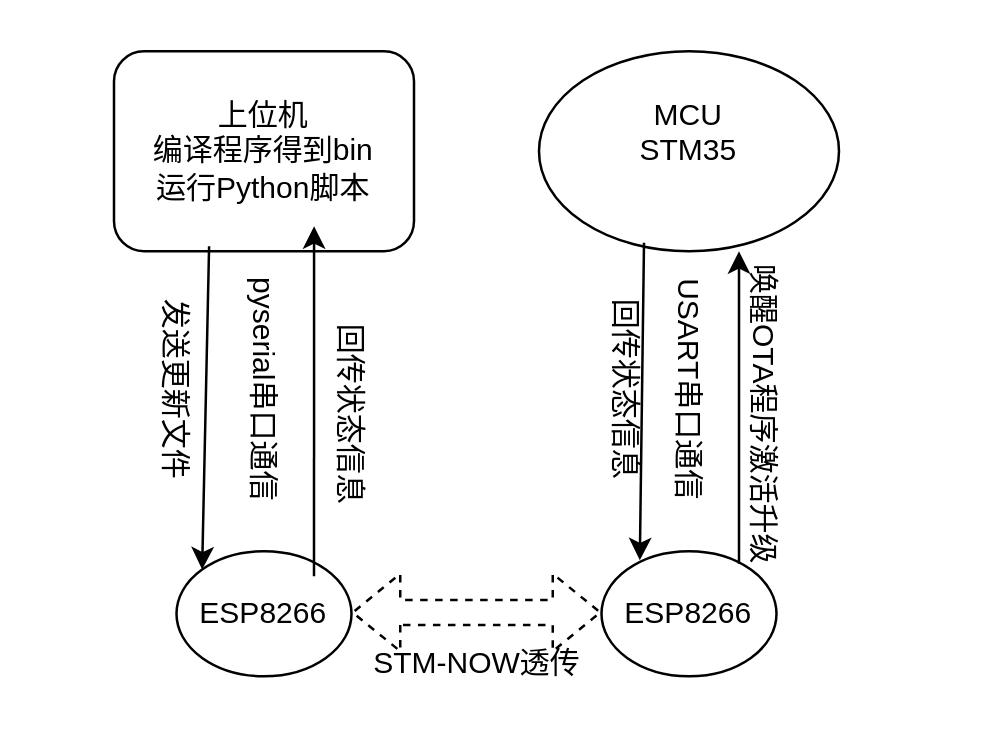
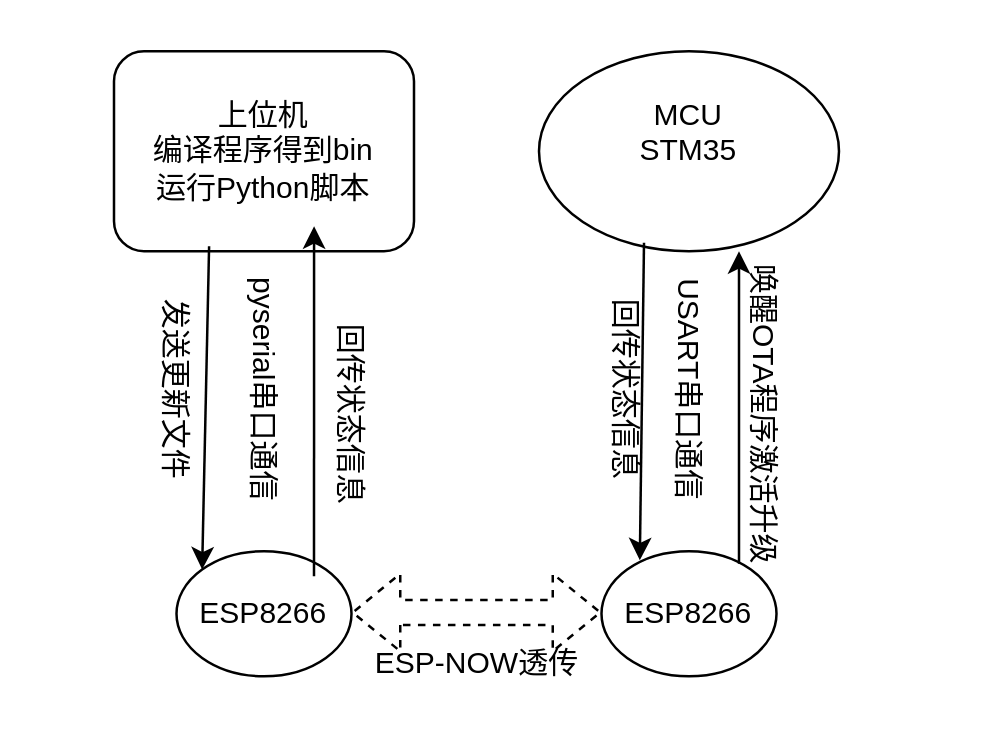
  <mxCell id="0" />
  <mxCell id="1" parent="0" />
  <mxCell id="2" value="上位机&lt;div&gt;编译程序得到bin&lt;br&gt;&lt;div&gt;运行Python脚本&lt;/div&gt;&lt;/div&gt;" style="whiteSpace=wrap;html=1;rounded=1;" vertex="1" parent="1"><mxGeometry x="45" y="20" width="120" height="80" as="geometry" /></mxCell>
  <mxCell id="3" value="ESP8266" style="ellipse;whiteSpace=wrap;html=1;" vertex="1" parent="1"><mxGeometry x="70" y="220" width="70" height="50" as="geometry" /></mxCell>
  <mxCell id="4" value="pyserial串口通信" style="text;html=1;align=center;verticalAlign=middle;resizable=0;points=[];autosize=1;strokeColor=none;fillColor=none;flipV=1;flipH=1;rotation=90;" vertex="1" parent="1"><mxGeometry x="50" y="140" width="110" height="30" as="geometry" /></mxCell>
  <mxCell id="5" value="" style="endArrow=classic;html=1;rounded=0;entryX=0.667;entryY=0.875;entryDx=0;entryDy=0;entryPerimeter=0;" edge="1" parent="1" target="2"><mxGeometry width="50" height="50" relative="1" as="geometry"><mxPoint x="125" y="230" as="sourcePoint" /><mxPoint x="165" y="90" as="targetPoint" /></mxGeometry></mxCell>
  <mxCell id="6" value="回传状态信息" style="text;html=1;align=center;verticalAlign=middle;resizable=0;points=[];autosize=1;strokeColor=none;fillColor=none;flipV=1;flipH=1;rotation=90;" vertex="1" parent="1"><mxGeometry x="90" y="150" width="100" height="30" as="geometry" /></mxCell>
  <mxCell id="7" value="" style="endArrow=classic;html=1;rounded=0;entryX=0;entryY=0;entryDx=0;entryDy=0;exitX=0.317;exitY=0.975;exitDx=0;exitDy=0;exitPerimeter=0;" edge="1" parent="1" source="2" target="3"><mxGeometry width="50" height="50" relative="1" as="geometry"><mxPoint x="85" y="90" as="sourcePoint" /><mxPoint x="85" y="150" as="targetPoint" /></mxGeometry></mxCell>
  <mxCell id="8" value="发送更新文件" style="text;html=1;align=center;verticalAlign=middle;resizable=0;points=[];autosize=1;strokeColor=none;fillColor=none;flipV=1;flipH=1;rotation=90;" vertex="1" parent="1"><mxGeometry x="20" y="140" width="100" height="30" as="geometry" /></mxCell>
  <mxCell id="9" value="ESP8266" style="ellipse;whiteSpace=wrap;html=1;" vertex="1" parent="1"><mxGeometry x="240" y="220" width="70" height="50" as="geometry" /></mxCell>
- <mxCell id="10" value="STM-NOW透传" style="text;html=1;align=center;verticalAlign=middle;resizable=0;points=[];autosize=1;strokeColor=none;fillColor=none;" vertex="1" parent="1"><mxGeometry x="140" y="250" width="100" height="30" as="geometry" /></mxCell>
+ <mxCell id="10" value="ESP-NOW透传" style="text;html=1;align=center;verticalAlign=middle;resizable=0;points=[];autosize=1;strokeColor=none;fillColor=none;" vertex="1" parent="1"><mxGeometry x="140" y="250" width="100" height="30" as="geometry" /></mxCell>
  <mxCell id="11" value="" style="shape=flexArrow;endArrow=classic;startArrow=classic;html=1;rounded=0;dashed=1;" edge="1" parent="1"><mxGeometry width="100" height="100" relative="1" as="geometry"><mxPoint x="140" y="244.5" as="sourcePoint" /><mxPoint x="240" y="244.5" as="targetPoint" /></mxGeometry></mxCell>
  <mxCell id="12" value="MCU&lt;div&gt;STM35&lt;/div&gt;&lt;div&gt;&lt;br&gt;&lt;/div&gt;" style="ellipse;whiteSpace=wrap;html=1;" vertex="1" parent="1"><mxGeometry x="215" y="20" width="120" height="80" as="geometry" /></mxCell>
  <mxCell id="13" value="" style="endArrow=classic;html=1;rounded=0;" edge="1" parent="1"><mxGeometry width="50" height="50" relative="1" as="geometry"><mxPoint x="295" y="225" as="sourcePoint" /><mxPoint x="295" y="100" as="targetPoint" /></mxGeometry></mxCell>
  <mxCell id="14" value="" style="endArrow=classic;html=1;rounded=0;exitX=0.35;exitY=0.958;exitDx=0;exitDy=0;exitPerimeter=0;entryX=0.219;entryY=0.073;entryDx=0;entryDy=0;entryPerimeter=0;" edge="1" parent="1" source="12" target="9"><mxGeometry width="50" height="50" relative="1" as="geometry"><mxPoint x="258" y="100" as="sourcePoint" /><mxPoint x="255" y="220" as="targetPoint" /></mxGeometry></mxCell>
  <mxCell id="15" value="USART串口通信" style="text;html=1;align=center;verticalAlign=middle;resizable=0;points=[];autosize=1;strokeColor=none;fillColor=none;flipV=1;flipH=1;rotation=90;" vertex="1" parent="1"><mxGeometry x="220" y="140" width="110" height="30" as="geometry" /></mxCell>
  <mxCell id="16" value="唤醒OTA程序激活升级" style="text;html=1;align=center;verticalAlign=middle;resizable=0;points=[];autosize=1;strokeColor=none;fillColor=none;flipV=1;flipH=1;rotation=90;" vertex="1" parent="1"><mxGeometry x="235" y="150" width="140" height="30" as="geometry" /></mxCell>
  <mxCell id="17" value="回传状态信息" style="text;html=1;align=center;verticalAlign=middle;resizable=0;points=[];autosize=1;strokeColor=none;fillColor=none;flipV=1;flipH=1;rotation=90;" vertex="1" parent="1"><mxGeometry x="200" y="140" width="100" height="30" as="geometry" /></mxCell>
